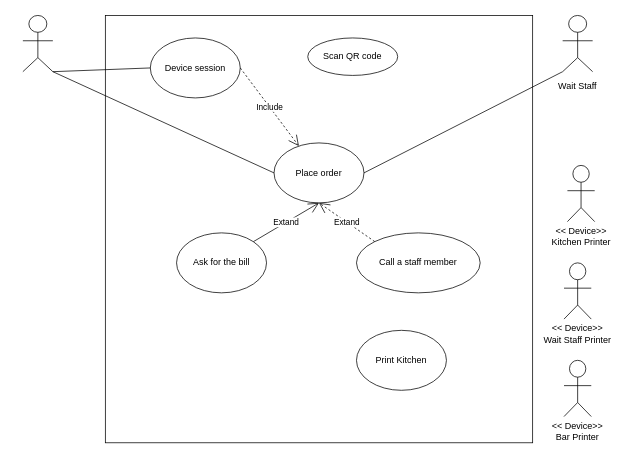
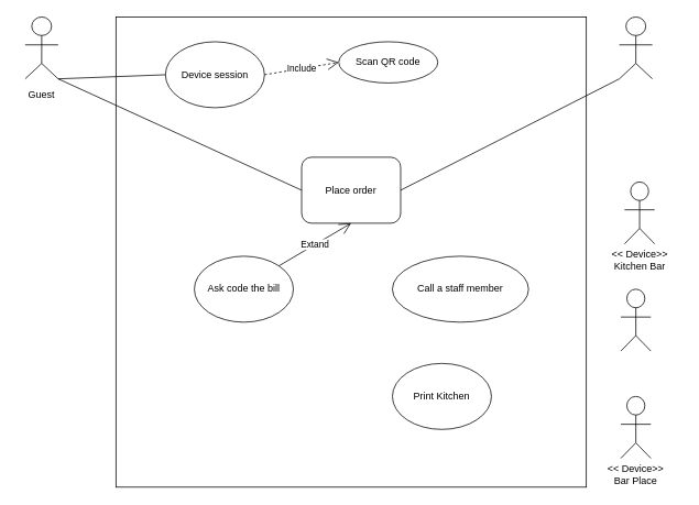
  <mxCell id="0" />
  <mxCell id="1" parent="0" />
  <mxCell id="2" value="" style="rounded=0;whiteSpace=wrap;html=1;fillColor=none;" vertex="1" parent="1"><mxGeometry x="140" y="20" width="570" height="570" as="geometry" /></mxCell>
  <mxCell id="3" value="Device session" style="ellipse;whiteSpace=wrap;html=1;fillColor=none;" vertex="1" parent="1"><mxGeometry x="200" y="50" width="120" height="80" as="geometry" /></mxCell>
- <mxCell id="4" value="Place&amp;nbsp;order" style="ellipse;whiteSpace=wrap;html=1;fillColor=none;" vertex="1" parent="1"><mxGeometry x="365" y="190" width="120" height="80" as="geometry" /></mxCell>
+ <mxCell id="4" value="Place&amp;nbsp;order" style="whiteSpace=wrap;html=1;fillColor=none;rounded=1;" vertex="1" parent="1"><mxGeometry x="365" y="190" width="120" height="80" as="geometry" /></mxCell>
  <mxCell id="5" value="Call a staff member" style="ellipse;whiteSpace=wrap;html=1;fillColor=none;" vertex="1" parent="1"><mxGeometry x="475" y="310" width="165" height="80" as="geometry" /></mxCell>
- <mxCell id="6" value="Ask for the bill" style="ellipse;whiteSpace=wrap;html=1;fillColor=none;" vertex="1" parent="1"><mxGeometry x="235" y="310" width="120" height="80" as="geometry" /></mxCell>
+ <mxCell id="6" value="Ask code the bill" style="ellipse;whiteSpace=wrap;html=1;fillColor=none;" vertex="1" parent="1"><mxGeometry x="235" y="310" width="120" height="80" as="geometry" /></mxCell>
  <mxCell id="7" value="Scan QR code" style="ellipse;whiteSpace=wrap;html=1;fillColor=none;" vertex="1" parent="1"><mxGeometry x="410" y="50" width="120" height="50" as="geometry" /></mxCell>
- <mxCell id="8" value="Include" style="endArrow=open;endSize=12;dashed=1;html=1;rounded=0;exitX=1;exitY=0.5;exitDx=0;exitDy=0;" edge="1" parent="1" source="3" target="4"><mxGeometry width="160" relative="1" as="geometry"><mxPoint x="300" y="134.5" as="sourcePoint" /><mxPoint x="460" y="134.5" as="targetPoint" /></mxGeometry></mxCell>
+ <mxCell id="8" value="Include" style="endArrow=open;endSize=12;dashed=1;html=1;rounded=0;entryX=0;entryY=0.5;entryDx=0;entryDy=0;exitX=1;exitY=0.5;exitDx=0;exitDy=0;" edge="1" parent="1" source="3" target="7"><mxGeometry width="160" relative="1" as="geometry"><mxPoint x="300" y="134.5" as="sourcePoint" /><mxPoint x="460" y="134.5" as="targetPoint" /></mxGeometry></mxCell>
  <mxCell id="9" value="" style="endArrow=none;html=1;rounded=0;entryX=0;entryY=0.5;entryDx=0;entryDy=0;exitX=1;exitY=1;exitDx=0;exitDy=0;exitPerimeter=0;" edge="1" parent="1" source="12" target="3"><mxGeometry width="50" height="50" relative="1" as="geometry"><mxPoint x="70" y="80" as="sourcePoint" /><mxPoint x="440" y="180" as="targetPoint" /></mxGeometry></mxCell>
  <mxCell id="10" value="" style="endArrow=none;html=1;rounded=0;exitX=0;exitY=0.5;exitDx=0;exitDy=0;entryX=1;entryY=1;entryDx=0;entryDy=0;entryPerimeter=0;" edge="1" parent="1" source="4" target="12"><mxGeometry width="50" height="50" relative="1" as="geometry"><mxPoint x="20" y="310" as="sourcePoint" /><mxPoint x="70" y="70" as="targetPoint" /></mxGeometry></mxCell>
  <mxCell id="11" value="" style="group" vertex="1" connectable="0" parent="1"><mxGeometry x="20" y="20" width="60" height="110" as="geometry" /></mxCell>
  <mxCell id="12" value="" style="html=1;outlineConnect=0;whiteSpace=wrap;fillColor=default;verticalLabelPosition=bottom;verticalAlign=top;align=center;shape=mxgraph.archimate3.actor;" vertex="1" parent="11"><mxGeometry x="10" width="40" height="75" as="geometry" /></mxCell>
+ <mxCell id="13" value="Guest" style="text;html=1;strokeColor=none;fillColor=none;align=center;verticalAlign=middle;whiteSpace=wrap;rounded=0;" vertex="1" parent="11"><mxGeometry y="80" width="60" height="30" as="geometry" /></mxCell>
  <mxCell id="14" value="" style="group" vertex="1" connectable="0" parent="1"><mxGeometry x="740" y="20" width="60" height="110" as="geometry" /></mxCell>
  <mxCell id="15" value="" style="html=1;outlineConnect=0;whiteSpace=wrap;fillColor=default;verticalLabelPosition=bottom;verticalAlign=top;align=center;shape=mxgraph.archimate3.actor;" vertex="1" parent="14"><mxGeometry x="10" width="40" height="75" as="geometry" /></mxCell>
- <mxCell id="16" value="Wait Staff" style="text;html=1;strokeColor=none;fillColor=none;align=center;verticalAlign=middle;whiteSpace=wrap;rounded=0;" vertex="1" parent="14"><mxGeometry y="80" width="60" height="30" as="geometry" /></mxCell>
  <mxCell id="17" value="" style="endArrow=none;html=1;rounded=0;exitX=1;exitY=0.5;exitDx=0;exitDy=0;entryX=0;entryY=1;entryDx=0;entryDy=0;entryPerimeter=0;" edge="1" parent="1" source="4" target="15"><mxGeometry width="50" height="50" relative="1" as="geometry"><mxPoint x="365" y="240" as="sourcePoint" /><mxPoint x="750" y="70" as="targetPoint" /></mxGeometry></mxCell>
  <mxCell id="18" value="Extand" style="endArrow=open;endSize=12;dashed=0;html=1;rounded=0;entryX=0.5;entryY=1;entryDx=0;entryDy=0;exitX=1;exitY=0;exitDx=0;exitDy=0;" edge="1" parent="1" source="6" target="4"><mxGeometry width="160" relative="1" as="geometry"><mxPoint x="330" y="100" as="sourcePoint" /><mxPoint x="420" y="100" as="targetPoint" /></mxGeometry></mxCell>
- <mxCell id="19" value="Extand" style="endArrow=open;endSize=12;dashed=1;html=1;rounded=0;entryX=0.5;entryY=1;entryDx=0;entryDy=0;exitX=0;exitY=0;exitDx=0;exitDy=0;" edge="1" parent="1" source="5" target="4"><mxGeometry width="160" relative="1" as="geometry"><mxPoint x="362.426" y="331.716" as="sourcePoint" /><mxPoint x="425" y="280" as="targetPoint" /></mxGeometry></mxCell>
  <mxCell id="20" value="Print Kitchen" style="ellipse;whiteSpace=wrap;html=1;fillColor=none;" vertex="1" parent="1"><mxGeometry x="475" y="440" width="120" height="80" as="geometry" /></mxCell>
  <mxCell id="21" value="" style="group" vertex="1" connectable="0" parent="1"><mxGeometry x="740" y="220" width="80" height="110" as="geometry" /></mxCell>
  <mxCell id="22" value="" style="group" vertex="1" connectable="0" parent="21"><mxGeometry x="-20" width="100" height="110" as="geometry" /></mxCell>
  <mxCell id="23" value="" style="html=1;outlineConnect=0;whiteSpace=wrap;fillColor=default;verticalLabelPosition=bottom;verticalAlign=top;align=center;shape=mxgraph.archimate3.actor;" vertex="1" parent="22"><mxGeometry x="36.364" width="36.364" height="75" as="geometry" /></mxCell>
- <mxCell id="24" value="&amp;lt;&amp;lt; Device&amp;gt;&amp;gt;&lt;br&gt;Kitchen Printer" style="text;html=1;strokeColor=none;fillColor=none;align=center;verticalAlign=middle;whiteSpace=wrap;rounded=0;" vertex="1" parent="22"><mxGeometry x="4.55" y="80" width="100" height="30" as="geometry" /></mxCell>
+ <mxCell id="24" value="&amp;lt;&amp;lt; Device&amp;gt;&amp;gt;&lt;br&gt;Kitchen Bar" style="text;html=1;strokeColor=none;fillColor=none;align=center;verticalAlign=middle;whiteSpace=wrap;rounded=0;" vertex="1" parent="22"><mxGeometry x="4.55" y="80" width="100" height="30" as="geometry" /></mxCell>
  <mxCell id="25" value="" style="html=1;outlineConnect=0;whiteSpace=wrap;fillColor=default;verticalLabelPosition=bottom;verticalAlign=top;align=center;shape=mxgraph.archimate3.actor;" vertex="1" parent="1"><mxGeometry x="751.814" y="350" width="36.364" height="75" as="geometry" /></mxCell>
- <mxCell id="26" value="&amp;lt;&amp;lt; Device&amp;gt;&amp;gt;&lt;br&gt;Wait Staff Printer" style="text;html=1;strokeColor=none;fillColor=none;align=center;verticalAlign=middle;whiteSpace=wrap;rounded=0;" vertex="1" parent="1"><mxGeometry x="720" y="430" width="100" height="30" as="geometry" /></mxCell>
  <mxCell id="27" value="" style="html=1;outlineConnect=0;whiteSpace=wrap;fillColor=default;verticalLabelPosition=bottom;verticalAlign=top;align=center;shape=mxgraph.archimate3.actor;" vertex="1" parent="1"><mxGeometry x="751.814" y="480" width="36.364" height="75" as="geometry" /></mxCell>
- <mxCell id="28" value="&amp;lt;&amp;lt; Device&amp;gt;&amp;gt;&lt;br&gt;Bar Printer" style="text;html=1;strokeColor=none;fillColor=none;align=center;verticalAlign=middle;whiteSpace=wrap;rounded=0;" vertex="1" parent="1"><mxGeometry x="720" y="560" width="100" height="30" as="geometry" /></mxCell>
+ <mxCell id="28" value="&amp;lt;&amp;lt; Device&amp;gt;&amp;gt;&lt;br&gt;Bar Place" style="text;html=1;strokeColor=none;fillColor=none;align=center;verticalAlign=middle;whiteSpace=wrap;rounded=0;" vertex="1" parent="1"><mxGeometry x="720" y="560" width="100" height="30" as="geometry" /></mxCell>
